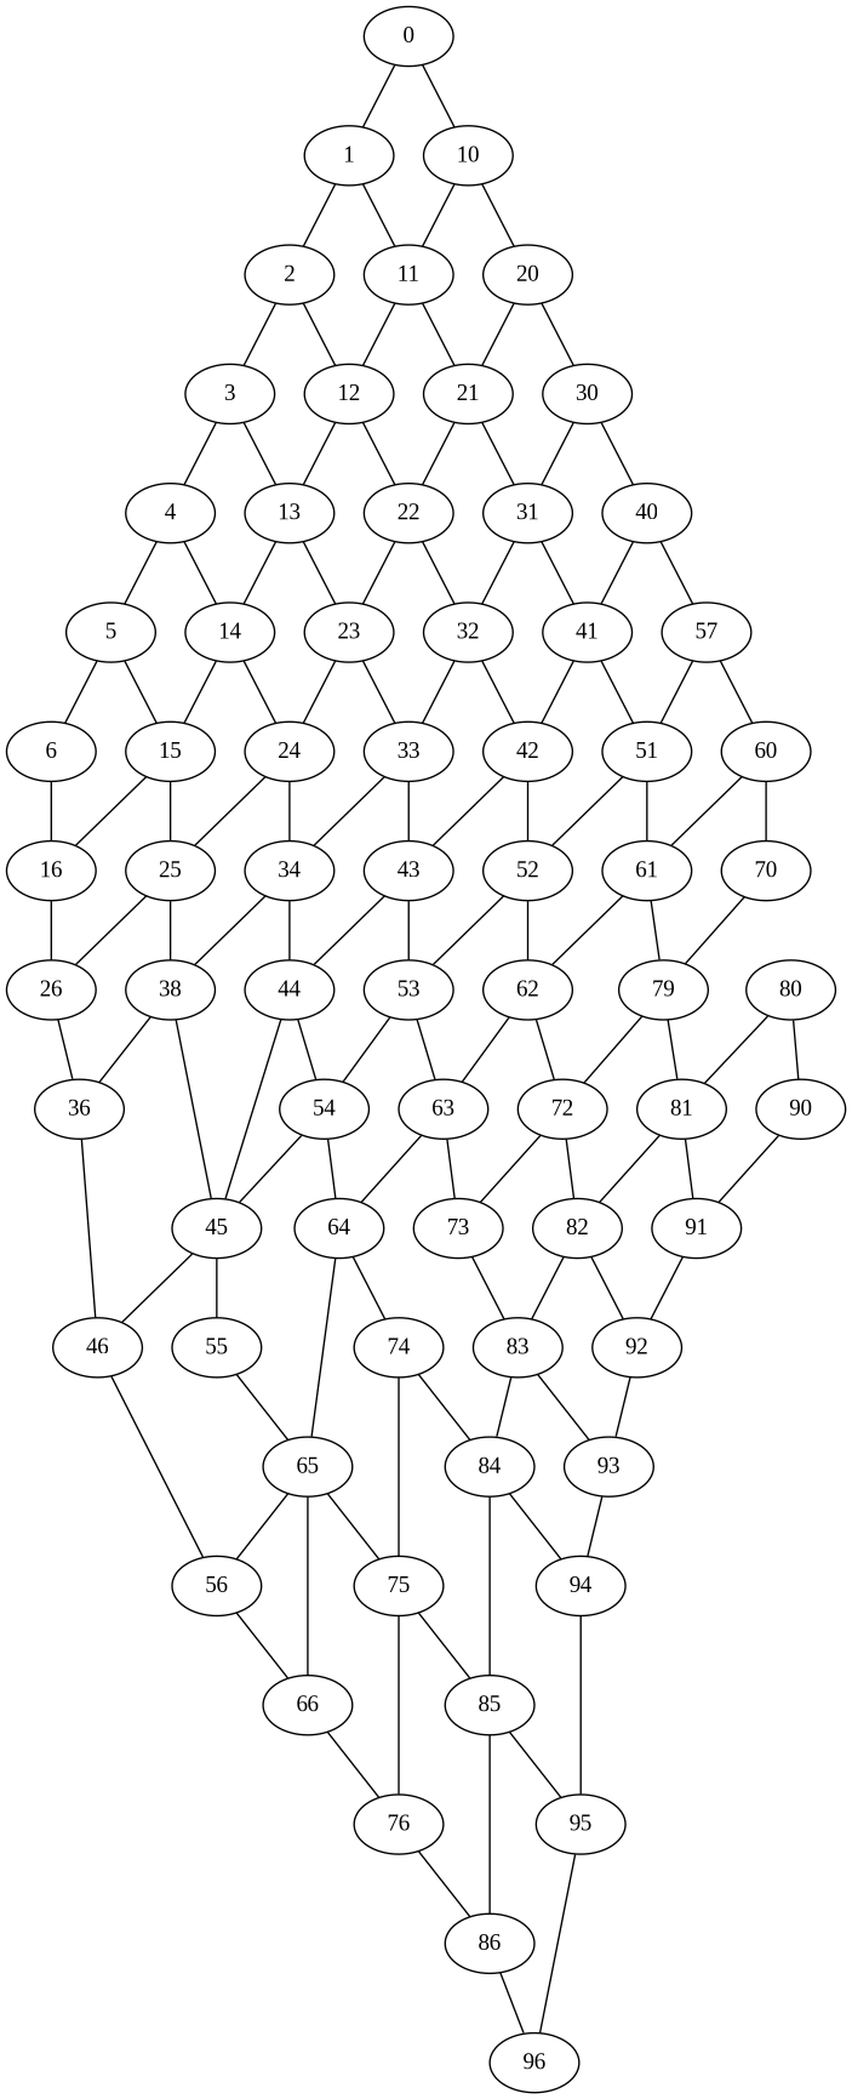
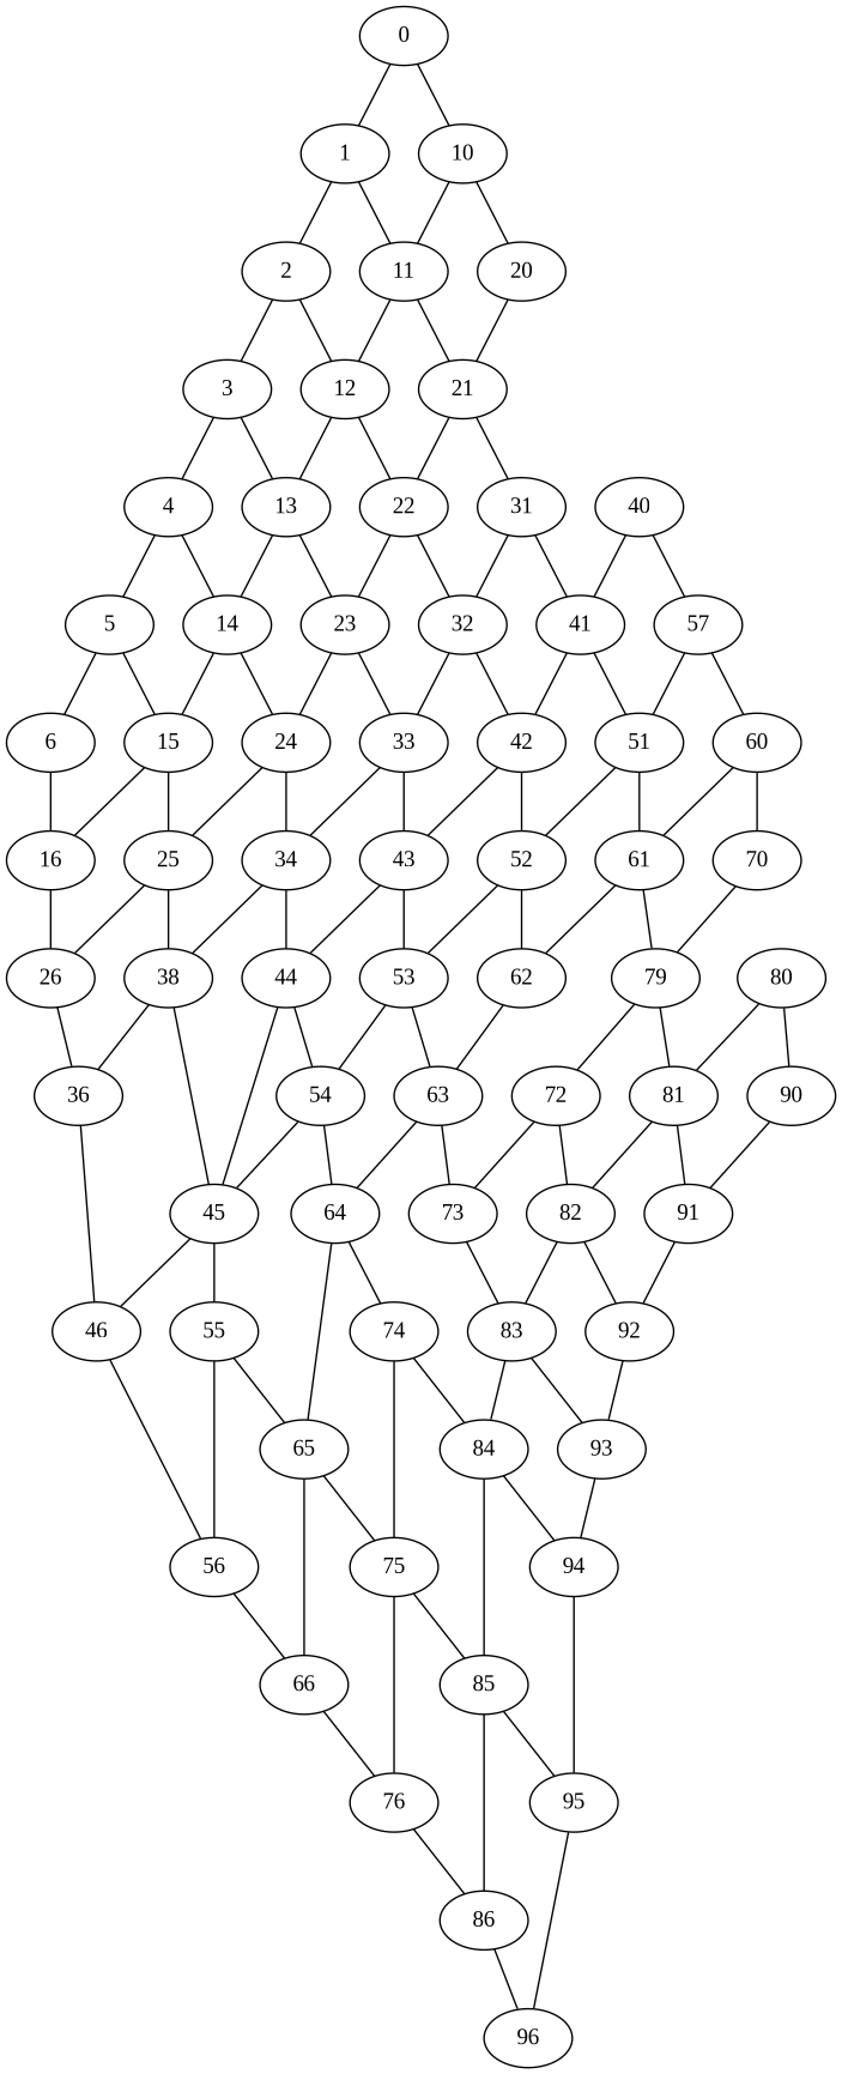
  graph {
    fontname="Liberation Serif"
    node [fontname="Liberation Serif"]
    edge [fontname="Liberation Serif"]
    23
    24
    33
    34
    25
    43
    n7 [label=38]
    44
    26
    65
    75
    66
    76
    85
    86
    95
    36
    45
    54
    96
    46
    55
    n23 [label=79]
    70
    80
    81
    90
    72
    82
    91
    73
    56
    83
    92
-   30
    40
    31
    41
    n39 [label=57]
    32
    42
    51
    60
    84
    93
    74
    52
    61
    94
    53
    62
    63
    1
    11
    2
    12
    21
    3
    13
    22
    64
    4
    14
    5
    0
    10
    20
    15
    6
    16
    23 -- 24
    23 -- 33
    24 -- 34
    24 -- 25
    33 -- 34
    33 -- 43
    34 -- n7
    34 -- 44
    25 -- n7
    25 -- 26
    43 -- 44
    43 -- 53
    n7 -- 36
    n7 -- 45
    44 -- 45
    44 -- 54
    26 -- 36
    65 -- 75
    65 -- 66
    75 -- 76
    75 -- 85
    66 -- 76
    76 -- 86
    85 -- 86
    85 -- 95
    86 -- 96
    95 -- 96
    36 -- 46
    45 -- 46
    45 -- 55
    54 -- 45
    54 -- 64
    46 -- 56
    55 -- 65
-   65 -- 56
+   55 -- 56
    n23 -- 81
    n23 -- 72
    70 -- n23
    80 -- 81
    80 -- 90
    81 -- 82
    81 -- 91
    90 -- 91
    72 -- 82
    72 -- 73
    82 -- 83
    82 -- 92
    91 -- 92
    73 -- 83
    56 -- 66
    83 -- 84
    83 -- 93
    92 -- 93
-   30 -- 40
-   30 -- 31
    40 -- 41
    40 -- n39
    31 -- 41
    31 -- 32
    41 -- 42
    41 -- 51
    n39 -- 51
    n39 -- 60
    32 -- 33
    32 -- 42
    42 -- 43
    42 -- 52
    51 -- 52
    51 -- 61
    60 -- 70
    60 -- 61
    84 -- 85
    84 -- 94
    93 -- 94
    74 -- 75
    74 -- 84
    52 -- 53
    52 -- 62
    61 -- n23
    61 -- 62
    94 -- 95
    53 -- 54
    53 -- 63
-   62 -- 72
    62 -- 63
    63 -- 73
    63 -- 64
    1 -- 11
    1 -- 2
    11 -- 12
    11 -- 21
    2 -- 12
    2 -- 3
    12 -- 13
    12 -- 22
    21 -- 31
    21 -- 22
    3 -- 13
    3 -- 4
    13 -- 23
    13 -- 14
    22 -- 23
    22 -- 32
    64 -- 65
    64 -- 74
    4 -- 14
    4 -- 5
    14 -- 24
    14 -- 15
    5 -- 15
    5 -- 6
    0 -- 1
    0 -- 10
    10 -- 11
    10 -- 20
-   20 -- 30
    20 -- 21
    15 -- 25
    15 -- 16
    6 -- 16
    16 -- 26
  }
